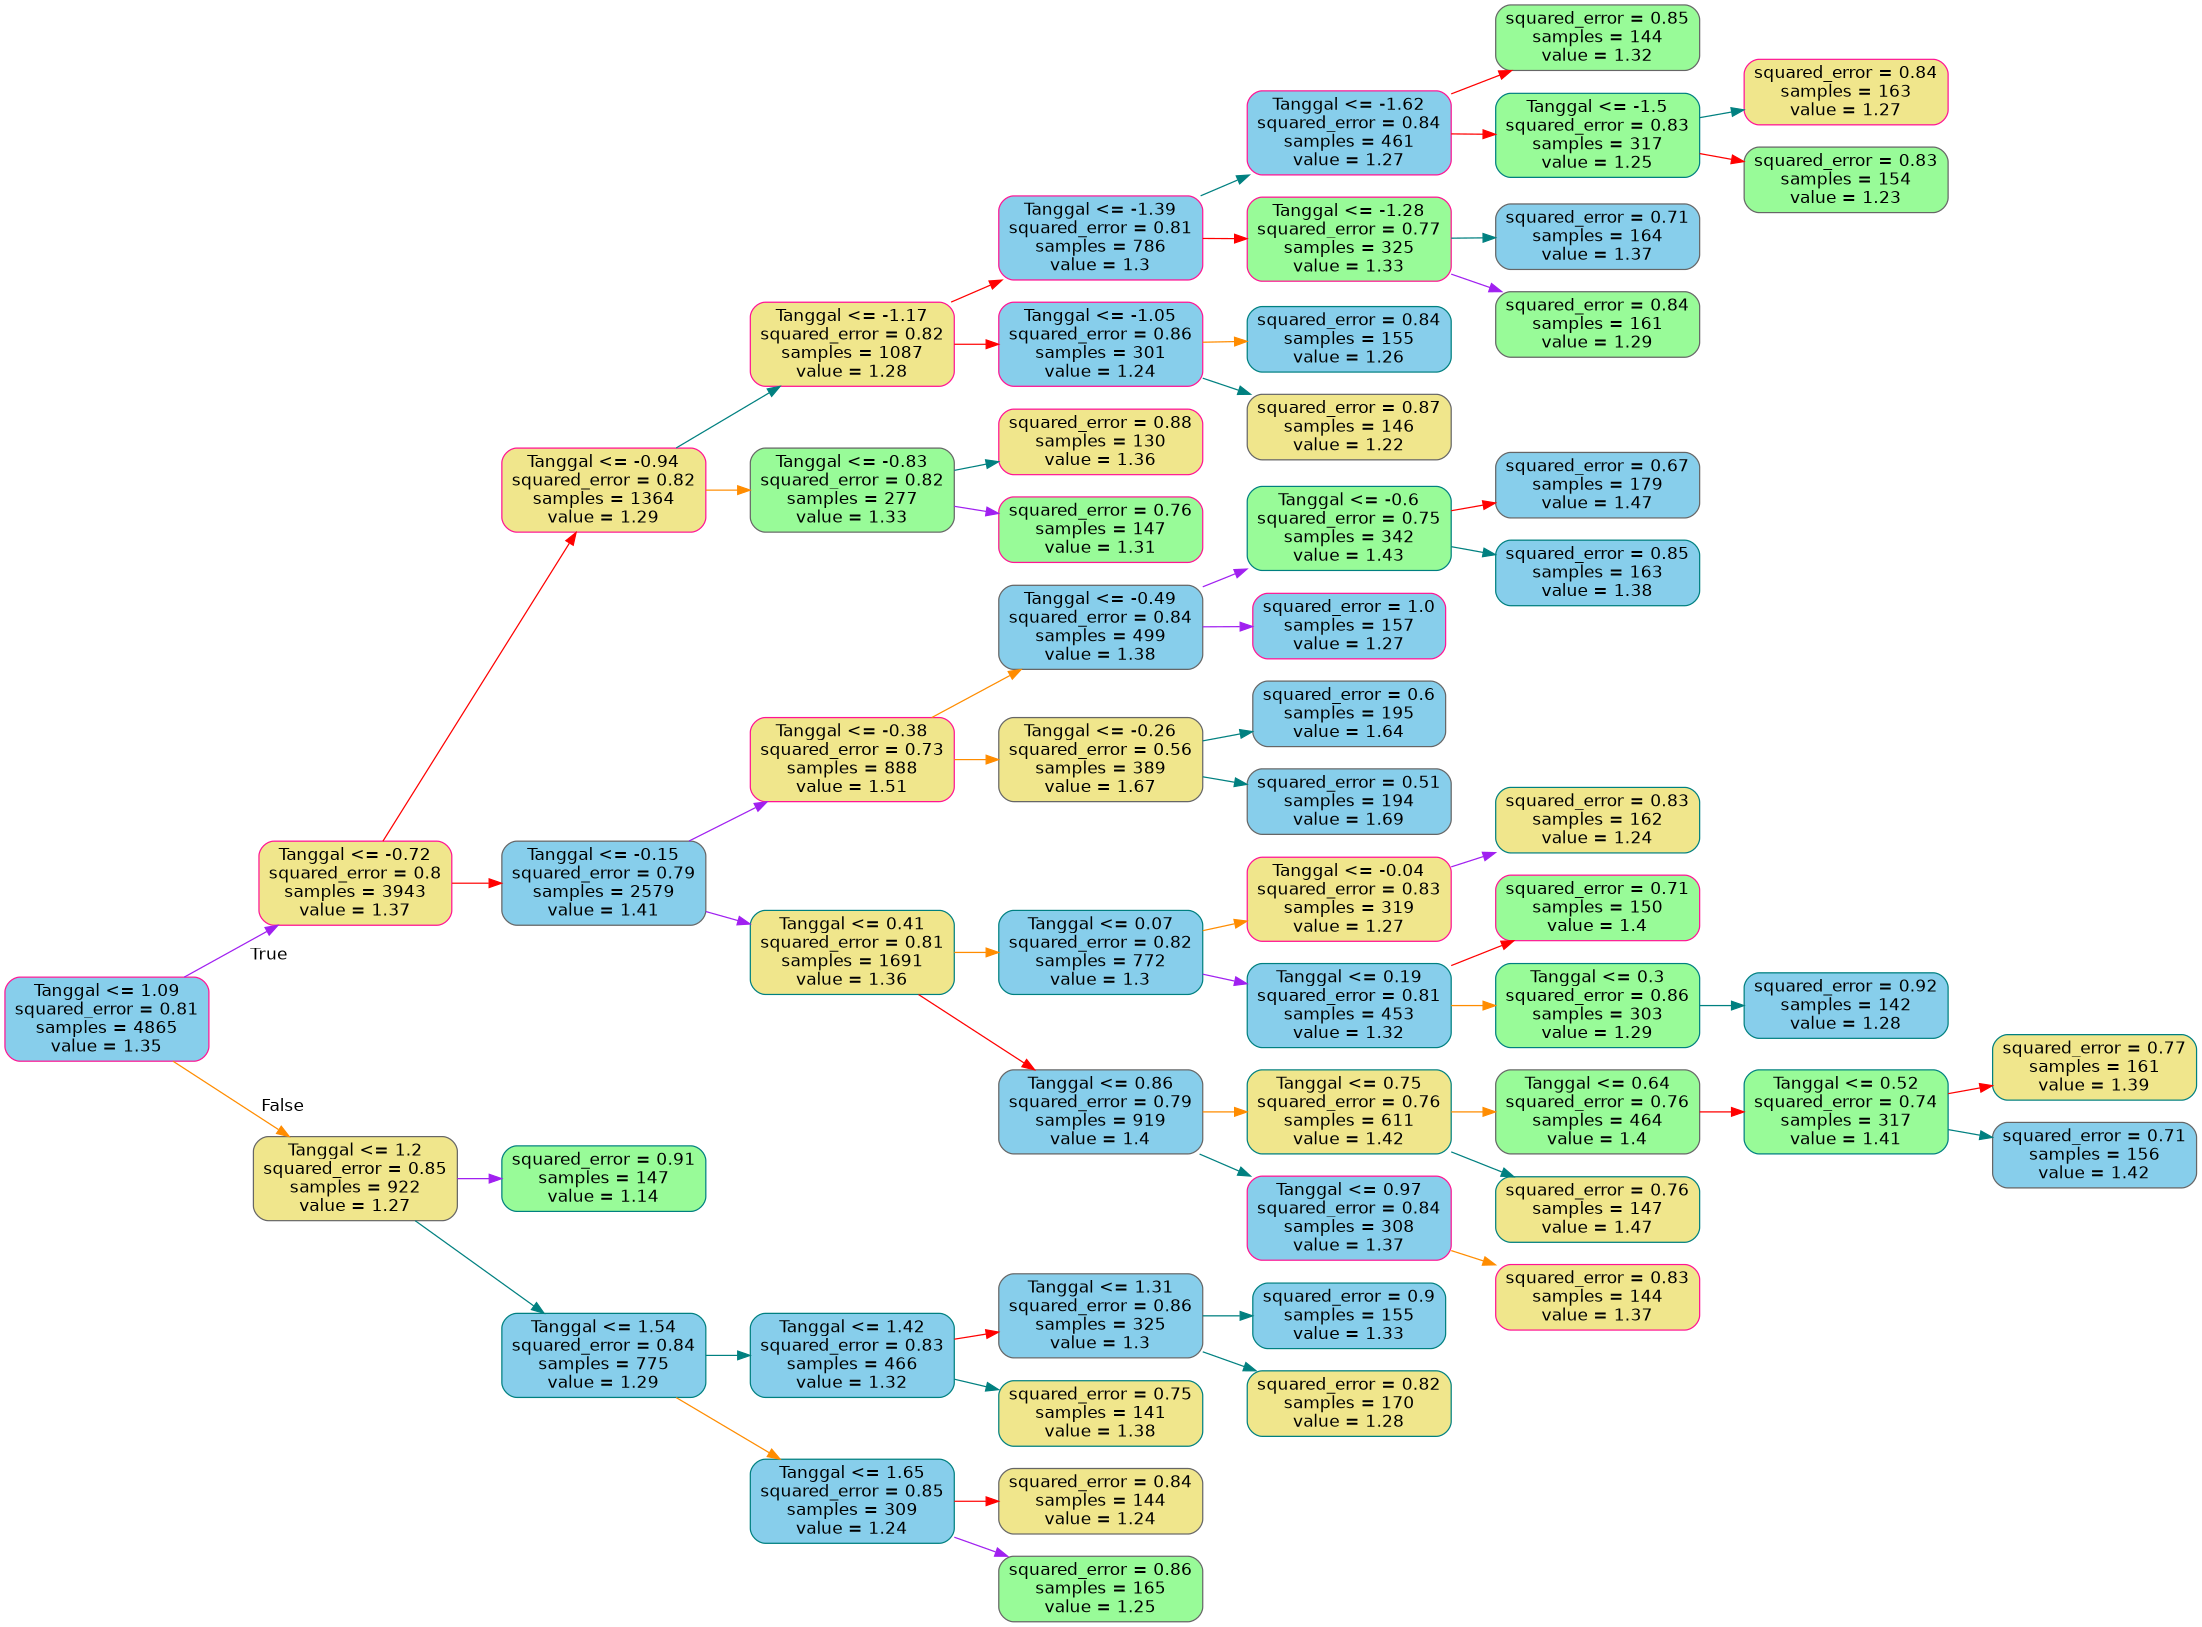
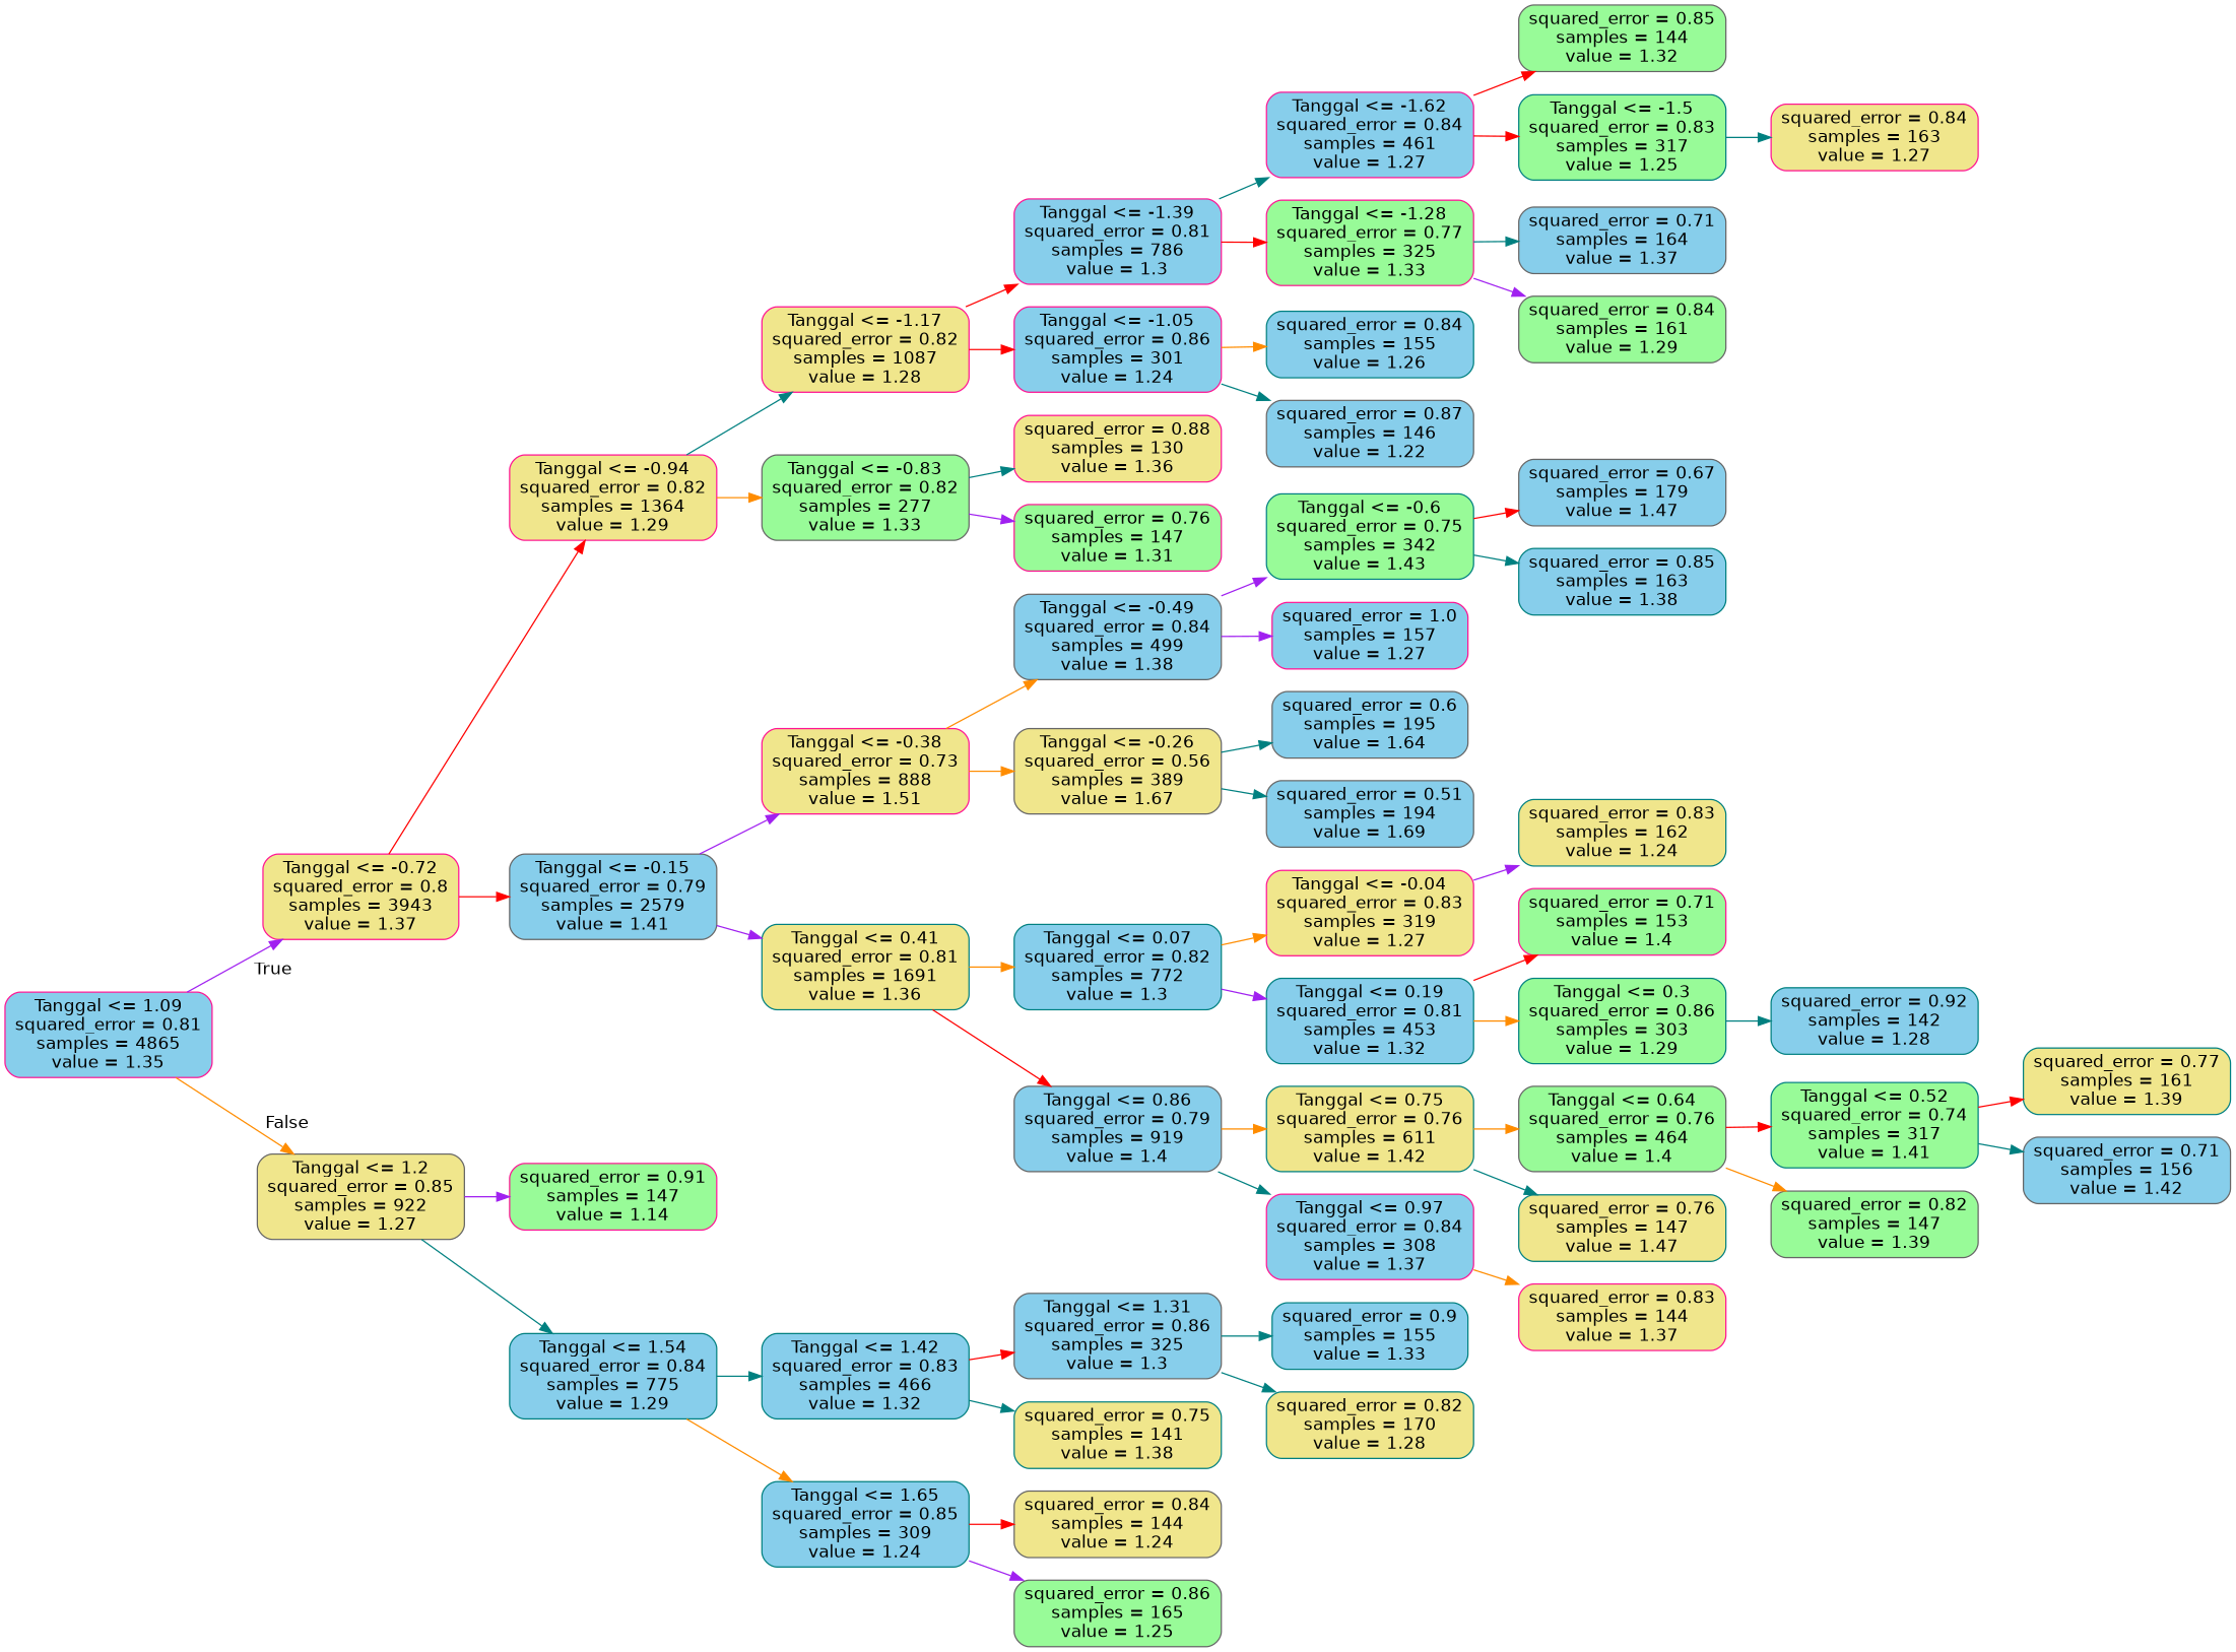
  digraph {
    rankdir=LR
    node [color=gray40 fillcolor=skyblue fontname=helvetica shape=box style="filled, rounded"]
    edge [color=teal fontname=helvetica]
    n1 [color=deeppink label="Tanggal <= 1.09\nsquared_error = 0.81\nsamples = 4865\nvalue = 1.35"]
    n2 [color=deeppink fillcolor=khaki label="Tanggal <= -0.72\nsquared_error = 0.8\nsamples = 3943\nvalue = 1.37"]
    n3 [fillcolor=khaki label="Tanggal <= 1.2\nsquared_error = 0.85\nsamples = 922\nvalue = 1.27"]
    n4 [color=deeppink fillcolor=khaki label="Tanggal <= -0.94\nsquared_error = 0.82\nsamples = 1364\nvalue = 1.29"]
    n5 [label="Tanggal <= -0.15\nsquared_error = 0.79\nsamples = 2579\nvalue = 1.41"]
-   n6 [color=teal fillcolor=palegreen label="squared_error = 0.91\nsamples = 147\nvalue = 1.14"]
+   n6 [color=deeppink fillcolor=palegreen label="squared_error = 0.91\nsamples = 147\nvalue = 1.14"]
    n7 [color=teal label="Tanggal <= 1.54\nsquared_error = 0.84\nsamples = 775\nvalue = 1.29"]
    n8 [color=deeppink fillcolor=khaki label="Tanggal <= -1.17\nsquared_error = 0.82\nsamples = 1087\nvalue = 1.28"]
    n9 [fillcolor=palegreen label="Tanggal <= -0.83\nsquared_error = 0.82\nsamples = 277\nvalue = 1.33"]
    n10 [color=deeppink fillcolor=khaki label="Tanggal <= -0.38\nsquared_error = 0.73\nsamples = 888\nvalue = 1.51"]
    n11 [color=teal fillcolor=khaki label="Tanggal <= 0.41\nsquared_error = 0.81\nsamples = 1691\nvalue = 1.36"]
    n12 [color=deeppink label="Tanggal <= -1.39\nsquared_error = 0.81\nsamples = 786\nvalue = 1.3"]
    n13 [color=deeppink label="Tanggal <= -1.05\nsquared_error = 0.86\nsamples = 301\nvalue = 1.24"]
    n14 [color=deeppink fillcolor=khaki label="squared_error = 0.88\nsamples = 130\nvalue = 1.36"]
    n15 [color=deeppink fillcolor=palegreen label="squared_error = 0.76\nsamples = 147\nvalue = 1.31"]
    n16 [color=deeppink label="Tanggal <= -1.62\nsquared_error = 0.84\nsamples = 461\nvalue = 1.27"]
    n17 [color=deeppink fillcolor=palegreen label="Tanggal <= -1.28\nsquared_error = 0.77\nsamples = 325\nvalue = 1.33"]
    n18 [color=teal label="squared_error = 0.84\nsamples = 155\nvalue = 1.26"]
-   n19 [fillcolor=khaki label="squared_error = 0.87\nsamples = 146\nvalue = 1.22"]
+   n19 [label="squared_error = 0.87\nsamples = 146\nvalue = 1.22"]
    n20 [fillcolor=palegreen label="squared_error = 0.85\nsamples = 144\nvalue = 1.32"]
    n21 [color=teal fillcolor=palegreen label="Tanggal <= -1.5\nsquared_error = 0.83\nsamples = 317\nvalue = 1.25"]
    n22 [label="squared_error = 0.71\nsamples = 164\nvalue = 1.37"]
    n23 [fillcolor=palegreen label="squared_error = 0.84\nsamples = 161\nvalue = 1.29"]
    n24 [color=deeppink fillcolor=khaki label="squared_error = 0.84\nsamples = 163\nvalue = 1.27"]
-   n25 [fillcolor=palegreen label="squared_error = 0.83\nsamples = 154\nvalue = 1.23"]
    n26 [label="Tanggal <= -0.49\nsquared_error = 0.84\nsamples = 499\nvalue = 1.38"]
    n27 [fillcolor=khaki label="Tanggal <= -0.26\nsquared_error = 0.56\nsamples = 389\nvalue = 1.67"]
    n28 [color=teal label="Tanggal <= 0.07\nsquared_error = 0.82\nsamples = 772\nvalue = 1.3"]
    n29 [label="Tanggal <= 0.86\nsquared_error = 0.79\nsamples = 919\nvalue = 1.4"]
    n30 [color=teal fillcolor=palegreen label="Tanggal <= -0.6\nsquared_error = 0.75\nsamples = 342\nvalue = 1.43"]
    n31 [color=deeppink label="squared_error = 1.0\nsamples = 157\nvalue = 1.27"]
    n32 [label="squared_error = 0.6\nsamples = 195\nvalue = 1.64"]
    n33 [label="squared_error = 0.51\nsamples = 194\nvalue = 1.69"]
    n34 [label="squared_error = 0.67\nsamples = 179\nvalue = 1.47"]
    n35 [color=teal label="squared_error = 0.85\nsamples = 163\nvalue = 1.38"]
    n36 [color=deeppink fillcolor=khaki label="Tanggal <= -0.04\nsquared_error = 0.83\nsamples = 319\nvalue = 1.27"]
    n37 [color=teal label="Tanggal <= 0.19\nsquared_error = 0.81\nsamples = 453\nvalue = 1.32"]
    n38 [color=teal fillcolor=khaki label="Tanggal <= 0.75\nsquared_error = 0.76\nsamples = 611\nvalue = 1.42"]
    n39 [color=deeppink label="Tanggal <= 0.97\nsquared_error = 0.84\nsamples = 308\nvalue = 1.37"]
    n40 [color=teal fillcolor=khaki label="squared_error = 0.83\nsamples = 162\nvalue = 1.24"]
-   n41 [color=deeppink fillcolor=palegreen label="squared_error = 0.71\nsamples = 150\nvalue = 1.4"]
+   n41 [color=deeppink fillcolor=palegreen label="squared_error = 0.71\nsamples = 153\nvalue = 1.4"]
    n42 [color=teal fillcolor=palegreen label="Tanggal <= 0.3\nsquared_error = 0.86\nsamples = 303\nvalue = 1.29"]
    n43 [color=teal label="squared_error = 0.92\nsamples = 142\nvalue = 1.28"]
    n44 [fillcolor=palegreen label="Tanggal <= 0.64\nsquared_error = 0.76\nsamples = 464\nvalue = 1.4"]
    n45 [color=teal fillcolor=khaki label="squared_error = 0.76\nsamples = 147\nvalue = 1.47"]
    n46 [color=deeppink fillcolor=khaki label="squared_error = 0.83\nsamples = 144\nvalue = 1.37"]
    n47 [color=teal fillcolor=palegreen label="Tanggal <= 0.52\nsquared_error = 0.74\nsamples = 317\nvalue = 1.41"]
+   n48 [fillcolor=palegreen label="squared_error = 0.82\nsamples = 147\nvalue = 1.39"]
    n49 [color=teal fillcolor=khaki label="squared_error = 0.77\nsamples = 161\nvalue = 1.39"]
    n50 [label="squared_error = 0.71\nsamples = 156\nvalue = 1.42"]
    n51 [color=teal label="Tanggal <= 1.42\nsquared_error = 0.83\nsamples = 466\nvalue = 1.32"]
    n52 [color=teal label="Tanggal <= 1.65\nsquared_error = 0.85\nsamples = 309\nvalue = 1.24"]
    n53 [label="Tanggal <= 1.31\nsquared_error = 0.86\nsamples = 325\nvalue = 1.3"]
    n54 [color=teal fillcolor=khaki label="squared_error = 0.75\nsamples = 141\nvalue = 1.38"]
    n55 [fillcolor=khaki label="squared_error = 0.84\nsamples = 144\nvalue = 1.24"]
    n56 [fillcolor=palegreen label="squared_error = 0.86\nsamples = 165\nvalue = 1.25"]
    n57 [color=teal label="squared_error = 0.9\nsamples = 155\nvalue = 1.33"]
    n58 [color=teal fillcolor=khaki label="squared_error = 0.82\nsamples = 170\nvalue = 1.28"]
    n1 -> n2 [color=purple headlabel=True labelangle=45 labeldistance=2.5]
    n1 -> n3 [color=darkorange headlabel=False labelangle=-45 labeldistance=2.5]
    n2 -> n4 [color=red]
    n2 -> n5 [color=red]
    n3 -> n6 [color=purple]
    n3 -> n7
    n4 -> n8
    n4 -> n9 [color=darkorange]
    n5 -> n10 [color=purple]
    n5 -> n11 [color=purple]
    n7 -> n51
    n7 -> n52 [color=darkorange]
    n8 -> n12 [color=red]
    n8 -> n13 [color=red]
    n9 -> n14
    n9 -> n15 [color=purple]
    n10 -> n26 [color=darkorange]
    n10 -> n27 [color=darkorange]
    n11 -> n28 [color=darkorange]
    n11 -> n29 [color=red]
    n12 -> n16
    n12 -> n17 [color=red]
    n13 -> n18 [color=darkorange]
    n13 -> n19
    n16 -> n20 [color=red]
    n16 -> n21 [color=red]
    n17 -> n22
    n17 -> n23 [color=purple]
    n21 -> n24
-   n21 -> n25 [color=red]
    n26 -> n30 [color=purple]
    n26 -> n31 [color=purple]
    n27 -> n32
    n27 -> n33
    n28 -> n36 [color=darkorange]
    n28 -> n37 [color=purple]
    n29 -> n38 [color=darkorange]
    n29 -> n39
    n30 -> n34 [color=red]
    n30 -> n35
    n36 -> n40 [color=purple]
    n37 -> n41 [color=red]
    n37 -> n42 [color=darkorange]
    n38 -> n44 [color=darkorange]
    n38 -> n45
    n39 -> n46 [color=darkorange]
    n42 -> n43
    n44 -> n47 [color=red]
+   n44 -> n48 [color=darkorange]
    n47 -> n49 [color=red]
    n47 -> n50
    n51 -> n53 [color=red]
    n51 -> n54
    n52 -> n55 [color=red]
    n52 -> n56 [color=purple]
    n53 -> n57
    n53 -> n58
  }
